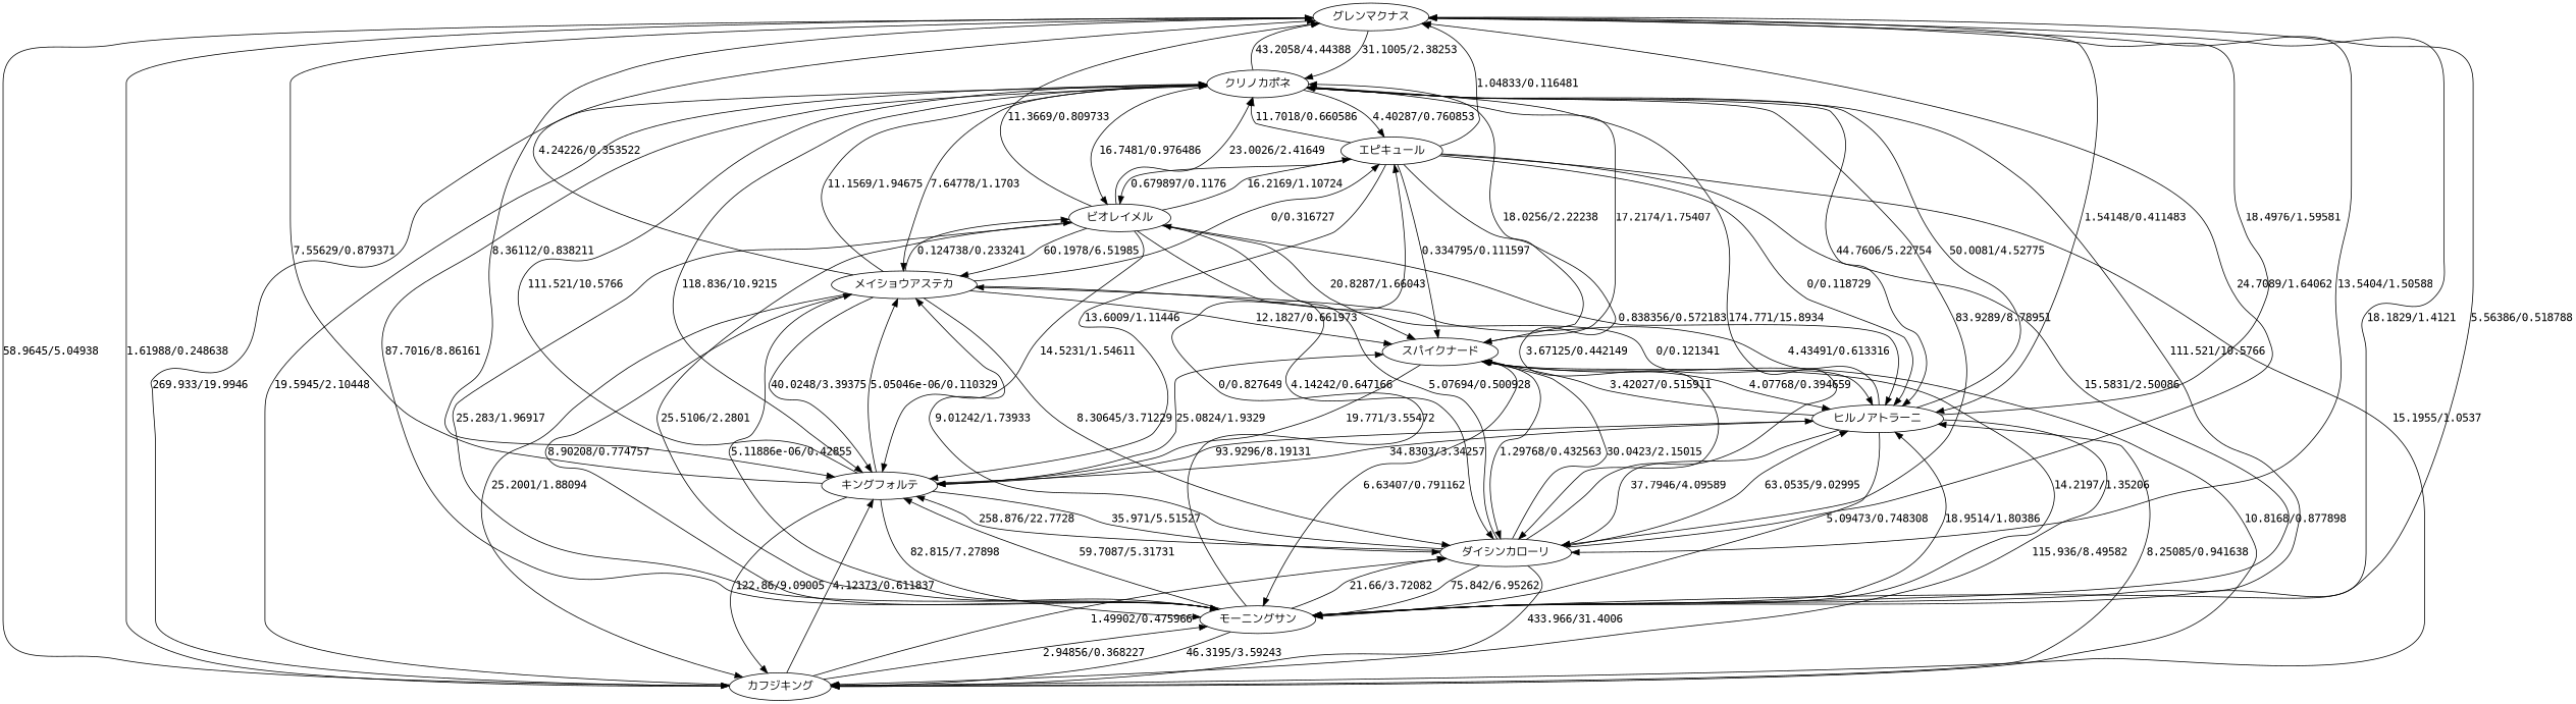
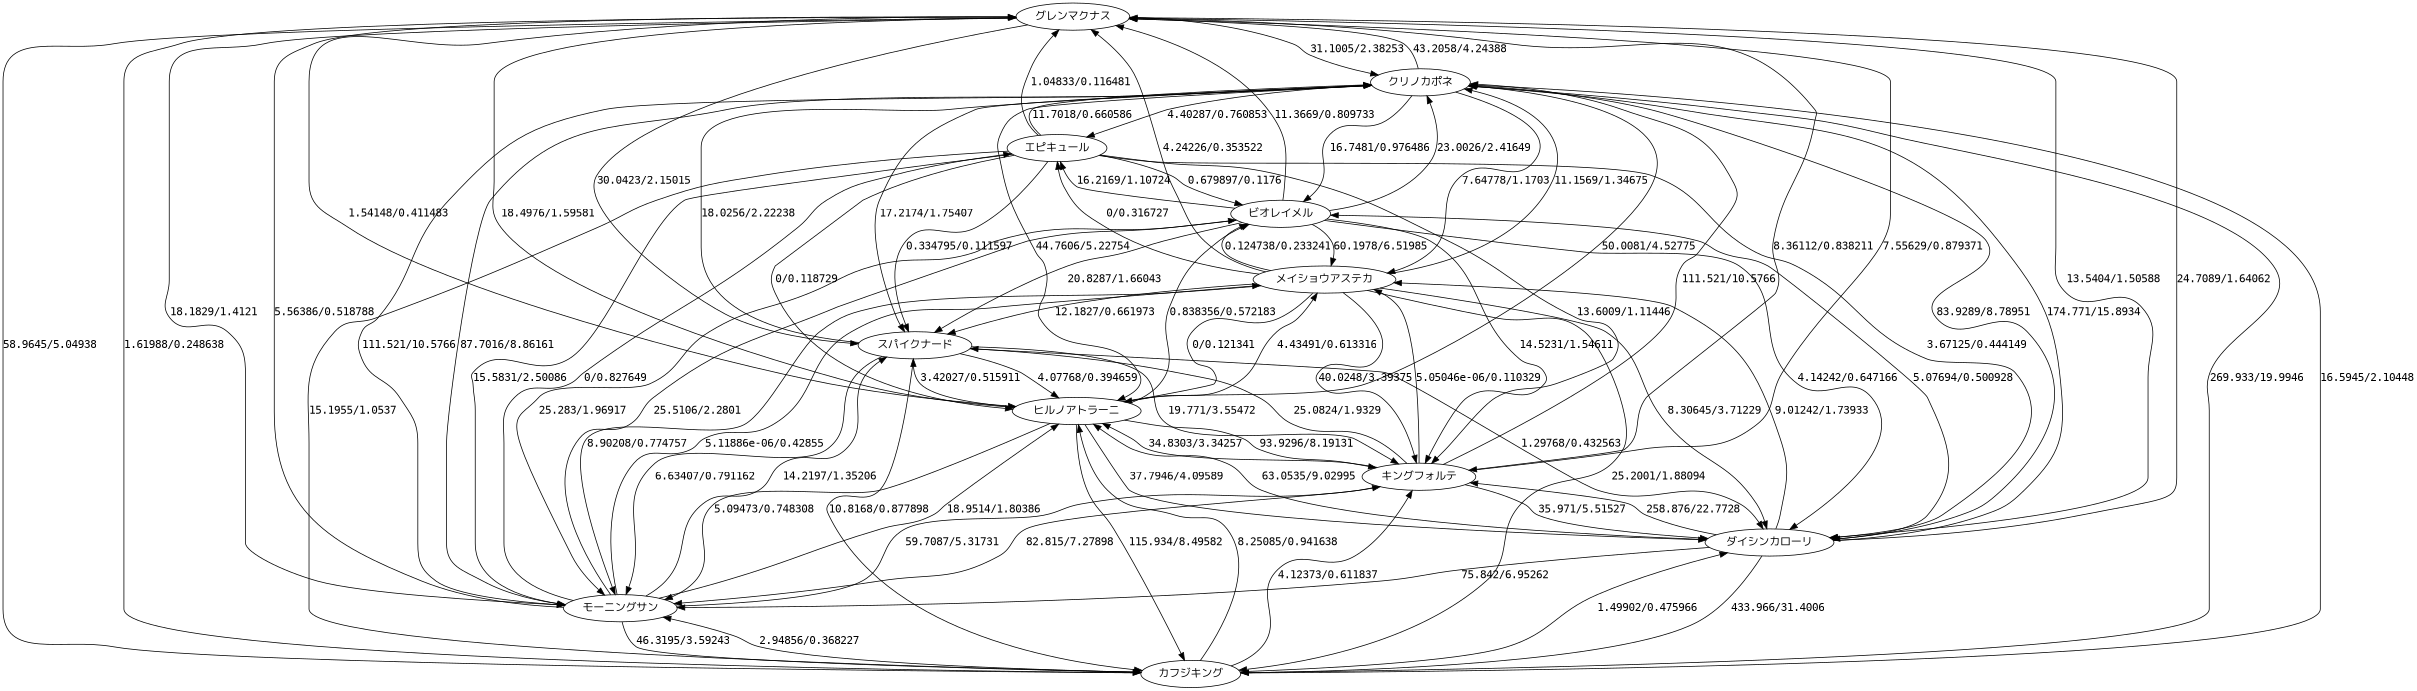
  digraph {
    fontname="DejaVu Sans Mono"
    node [fontname="DejaVu Sans Mono"]
    edge [fontname="DejaVu Sans Mono"]
    n1 [label="グレンマクナス"]
    n2 [label="クリノカポネ"]
    n3 [label="カフジキング"]
    n4 [label="モーニングサン"]
    n5 [label="ダイシンカローリ"]
    n6 [label="キングフォルテ"]
    n7 [label="ヒルノアトラーニ"]
    n8 [label="スパイクナード"]
    n9 [label="メイショウアステカ"]
    n10 [label="ビオレイメル"]
    n11 [label="エピキュール"]
    n1 -> n2 [label="31.1005/2.38253"]
    n1 -> n3 [label="58.9645/5.04938"]
    n1 -> n4 [label="18.1829/1.4121"]
    n1 -> n5 [label="13.5404/1.50588"]
    n1 -> n6 [label="8.36112/0.838211"]
    n1 -> n7 [label="1.54148/0.411483"]
-   n2 -> n1 [label="43.2058/4.44388"]
+   n2 -> n1 [label="43.2058/4.24388"]
    n2 -> n3 [label="269.933/19.9946"]
    n2 -> n4 [label="111.521/10.5766"]
    n2 -> n5 [label="83.9289/8.78951"]
-   n2 -> n6 [label="118.836/10.9215"]
    n2 -> n7 [label="44.7606/5.22754"]
    n2 -> n8 [label="17.2174/1.75407"]
    n2 -> n9 [label="7.64778/1.1703"]
    n2 -> n10 [label="16.7481/0.976486"]
    n2 -> n11 [label="4.40287/0.760853"]
    n3 -> n1 [label="1.61988/0.248638"]
-   n3 -> n2 [label="19.5945/2.10448"]
+   n3 -> n2 [label="16.5945/2.10448"]
    n3 -> n4 [label="2.94856/0.368227"]
    n3 -> n5 [label="1.49902/0.475966"]
    n3 -> n6 [label="4.12373/0.611837"]
    n3 -> n7 [label="8.25085/0.941638"]
    n4 -> n1 [label="5.56386/0.518788"]
    n4 -> n2 [label="87.7016/8.86161"]
    n4 -> n3 [label="46.3195/3.59243"]
-   n4 -> n5 [label="21.66/3.72082"]
    n4 -> n6 [label="59.7087/5.31731"]
    n4 -> n7 [label="18.9514/1.80386"]
    n4 -> n8 [label="14.2197/1.35206"]
    n4 -> n9 [label="5.11886e-06/0.42855"]
    n4 -> n10 [label="25.5106/2.2801"]
    n4 -> n11 [label="0/0.827649"]
    n5 -> n1 [label="24.7089/1.64062"]
    n5 -> n2 [label="174.771/15.8934"]
    n5 -> n3 [label="433.966/31.4006"]
    n5 -> n4 [label="75.842/6.95262"]
    n5 -> n6 [label="258.876/22.7728"]
    n5 -> n7 [label="63.0535/9.02995"]
-   n5 -> n8 [label="30.0423/2.15015"]
+   n1 -> n8 [label="30.0423/2.15015"]
    n5 -> n9 [label="9.01242/1.73933"]
    n5 -> n10 [label="5.07694/0.500928"]
    n6 -> n1 [label="7.55629/0.879371"]
    n6 -> n2 [label="111.521/10.5766"]
-   n6 -> n3 [label="122.86/9.09005"]
    n6 -> n4 [label="82.815/7.27898"]
    n6 -> n5 [label="35.971/5.51527"]
    n6 -> n7 [label="34.8303/3.34257"]
    n6 -> n8 [label="25.0824/1.9329"]
    n6 -> n9 [label="5.05046e-06/0.110329"]
    n7 -> n1 [label="18.4976/1.59581"]
    n7 -> n2 [label="50.0081/4.52775"]
-   n7 -> n3 [label="115.936/8.49582"]
+   n7 -> n3 [label="115.934/8.49582"]
    n7 -> n4 [label="5.09473/0.748308"]
    n7 -> n5 [label="37.7946/4.09589"]
    n7 -> n6 [label="93.9296/8.19131"]
    n7 -> n8 [label="3.42027/0.515911"]
    n7 -> n9 [label="4.43491/0.613316"]
    n8 -> n2 [label="18.0256/2.22238"]
    n8 -> n3 [label="10.8168/0.877898"]
    n8 -> n4 [label="6.63407/0.791162"]
    n8 -> n5 [label="1.29768/0.432563"]
    n8 -> n6 [label="19.771/3.55472"]
    n8 -> n7 [label="4.07768/0.394659"]
    n9 -> n1 [label="4.24226/0.353522"]
-   n9 -> n2 [label="11.1569/1.94675"]
+   n9 -> n2 [label="11.1569/1.34675"]
    n9 -> n3 [label="25.2001/1.88094"]
    n9 -> n4 [label="8.90208/0.774757"]
    n9 -> n5 [label="8.30645/3.71229"]
    n9 -> n6 [label="40.0248/3.39375"]
    n9 -> n7 [label="0/0.121341"]
    n9 -> n8 [label="12.1827/0.661973"]
    n9 -> n10 [label="0.124738/0.233241"]
    n9 -> n11 [label="0/0.316727"]
    n10 -> n1 [label="11.3669/0.809733"]
    n10 -> n2 [label="23.0026/2.41649"]
    n10 -> n4 [label="25.283/1.96917"]
    n10 -> n5 [label="4.14242/0.647166"]
    n10 -> n6 [label="14.5231/1.54611"]
-   n10 -> n7 [label="0.838356/0.572183"]
+   n7 -> n10 [label="0.838356/0.572183"]
    n10 -> n8 [label="20.8287/1.66043"]
    n10 -> n9 [label="60.1978/6.51985"]
    n10 -> n11 [label="16.2169/1.10724"]
    n11 -> n1 [label="1.04833/0.116481"]
    n11 -> n2 [label="11.7018/0.660586"]
    n11 -> n3 [label="15.1955/1.0537"]
    n11 -> n4 [label="15.5831/2.50086"]
-   n11 -> n5 [label="3.67125/0.442149"]
+   n11 -> n5 [label="3.67125/0.444149"]
    n11 -> n6 [label="13.6009/1.11446"]
    n11 -> n7 [label="0/0.118729"]
    n11 -> n8 [label="0.334795/0.111597"]
    n11 -> n10 [label="0.679897/0.1176"]
  }
